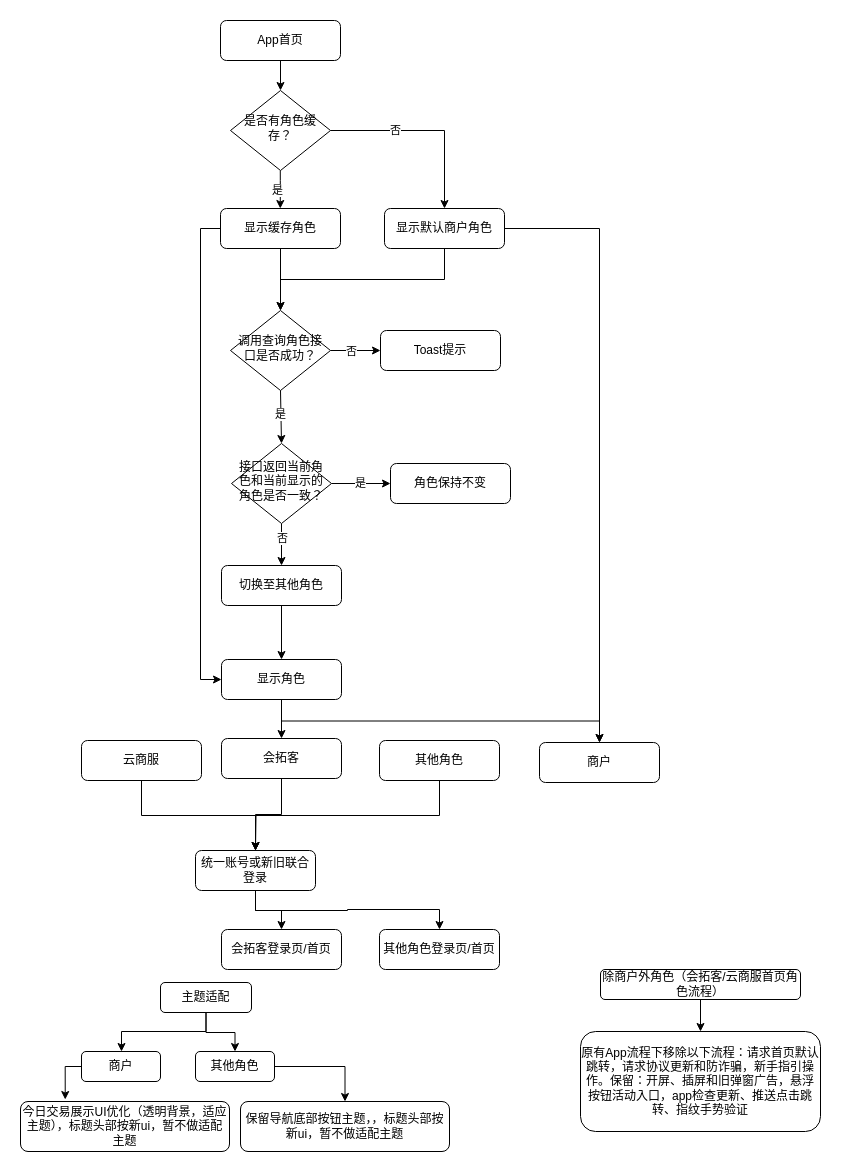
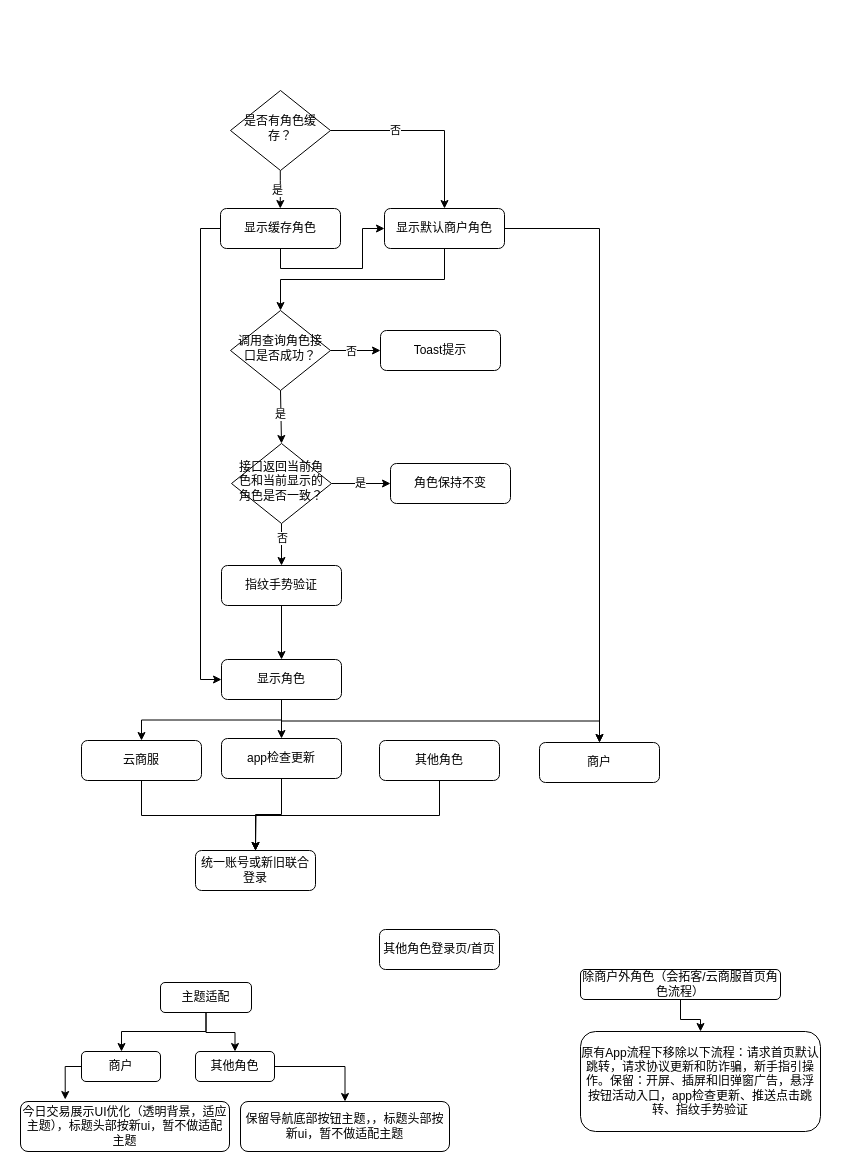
  <mxCell id="0" />
  <mxCell id="1" parent="0" />
- <mxCell id="2" style="edgeStyle=orthogonalEdgeStyle;rounded=0;orthogonalLoop=1;jettySize=auto;html=1;exitX=0.5;exitY=1;exitDx=0;exitDy=0;entryX=0.5;entryY=0;entryDx=0;entryDy=0;" edge="1" parent="1" source="3" target="6"><mxGeometry relative="1" as="geometry"><mxPoint x="279.5" y="78" as="targetPoint" /></mxGeometry></mxCell>
- <mxCell id="3" value="App首页" style="rounded=1;whiteSpace=wrap;html=1;fontSize=12;glass=0;strokeWidth=1;shadow=0;" parent="1" vertex="1"><mxGeometry x="220" y="20" width="120" height="40" as="geometry" /></mxCell>
  <mxCell id="4" style="edgeStyle=orthogonalEdgeStyle;rounded=0;orthogonalLoop=1;jettySize=auto;html=1;exitX=0.5;exitY=1;exitDx=0;exitDy=0;entryX=0.5;entryY=0;entryDx=0;entryDy=0;" edge="1" parent="1"><mxGeometry relative="1" as="geometry"><mxPoint x="279.79" y="170" as="sourcePoint" /><mxPoint x="279.79" y="208" as="targetPoint" /><Array as="points"><mxPoint x="279.79" y="180" /><mxPoint x="279.79" y="180" /></Array></mxGeometry></mxCell>
  <mxCell id="5" value="是" style="edgeLabel;html=1;align=center;verticalAlign=middle;resizable=0;points=[];" vertex="1" connectable="0" parent="4"><mxGeometry x="0.033" y="-3" relative="1" as="geometry"><mxPoint as="offset" /></mxGeometry></mxCell>
  <mxCell id="6" value="是否有角色缓存？" style="rhombus;whiteSpace=wrap;html=1;shadow=0;fontFamily=Helvetica;fontSize=12;align=center;strokeWidth=1;spacing=6;spacingTop=-4;" parent="1" vertex="1"><mxGeometry x="230" y="90" width="100" height="80" as="geometry" /></mxCell>
  <mxCell id="7" style="edgeStyle=orthogonalEdgeStyle;rounded=0;orthogonalLoop=1;jettySize=auto;html=1;exitX=0.5;exitY=1;exitDx=0;exitDy=0;entryX=0.5;entryY=0;entryDx=0;entryDy=0;" edge="1" parent="1" source="9" target="12"><mxGeometry relative="1" as="geometry" /></mxCell>
  <mxCell id="8" style="edgeStyle=orthogonalEdgeStyle;rounded=0;orthogonalLoop=1;jettySize=auto;html=1;exitX=1;exitY=0.5;exitDx=0;exitDy=0;" edge="1" parent="1" source="9" target="33"><mxGeometry relative="1" as="geometry" /></mxCell>
  <mxCell id="9" value="显示默认商户角色" style="rounded=1;whiteSpace=wrap;html=1;fontSize=12;glass=0;strokeWidth=1;shadow=0;" parent="1" vertex="1"><mxGeometry x="384" y="208" width="120" height="40" as="geometry" /></mxCell>
  <mxCell id="10" style="edgeStyle=orthogonalEdgeStyle;rounded=0;orthogonalLoop=1;jettySize=auto;html=1;exitX=1;exitY=0.5;exitDx=0;exitDy=0;" edge="1" parent="1" source="12" target="15"><mxGeometry relative="1" as="geometry" /></mxCell>
  <mxCell id="11" value="否" style="edgeLabel;html=1;align=center;verticalAlign=middle;resizable=0;points=[];" vertex="1" connectable="0" parent="10"><mxGeometry x="-0.189" relative="1" as="geometry"><mxPoint as="offset" /></mxGeometry></mxCell>
  <mxCell id="12" value="调用查询角色接口是否成功？" style="rhombus;whiteSpace=wrap;html=1;shadow=0;fontFamily=Helvetica;fontSize=12;align=center;strokeWidth=1;spacing=6;spacingTop=-4;" parent="1" vertex="1"><mxGeometry x="230" y="310" width="100" height="80" as="geometry" /></mxCell>
  <mxCell id="13" style="edgeStyle=orthogonalEdgeStyle;rounded=0;orthogonalLoop=1;jettySize=auto;html=1;exitX=0.5;exitY=1;exitDx=0;exitDy=0;entryX=0.5;entryY=0;entryDx=0;entryDy=0;" edge="1" parent="1" source="14" target="32"><mxGeometry relative="1" as="geometry" /></mxCell>
- <mxCell id="14" value="切换至其他角色" style="rounded=1;whiteSpace=wrap;html=1;fontSize=12;glass=0;strokeWidth=1;shadow=0;" parent="1" vertex="1"><mxGeometry x="221" y="565" width="120" height="40" as="geometry" /></mxCell>
+ <mxCell id="14" value="指纹手势验证" style="rounded=1;whiteSpace=wrap;html=1;fontSize=12;glass=0;strokeWidth=1;shadow=0;" parent="1" vertex="1"><mxGeometry x="221" y="565" width="120" height="40" as="geometry" /></mxCell>
  <mxCell id="15" value="Toast提示" style="rounded=1;whiteSpace=wrap;html=1;fontSize=12;glass=0;strokeWidth=1;shadow=0;" parent="1" vertex="1"><mxGeometry x="380" y="330" width="120" height="40" as="geometry" /></mxCell>
- <mxCell id="16" style="edgeStyle=orthogonalEdgeStyle;rounded=0;orthogonalLoop=1;jettySize=auto;html=1;exitX=0.5;exitY=1;exitDx=0;exitDy=0;entryX=0.5;entryY=0;entryDx=0;entryDy=0;" edge="1" parent="1" source="18" target="12"><mxGeometry relative="1" as="geometry" /></mxCell>
+ <mxCell id="16" style="edgeStyle=orthogonalEdgeStyle;rounded=0;orthogonalLoop=1;jettySize=auto;html=1;exitX=0.5;exitY=1;exitDx=0;exitDy=0;" edge="1" parent="1" source="18" target="9"><mxGeometry relative="1" as="geometry" /></mxCell>
  <mxCell id="17" style="edgeStyle=orthogonalEdgeStyle;rounded=0;orthogonalLoop=1;jettySize=auto;html=1;exitX=0;exitY=0.5;exitDx=0;exitDy=0;entryX=0;entryY=0.5;entryDx=0;entryDy=0;" edge="1" parent="1" source="18" target="32"><mxGeometry relative="1" as="geometry" /></mxCell>
  <mxCell id="18" value="显示缓存角色" style="rounded=1;whiteSpace=wrap;html=1;fontSize=12;glass=0;strokeWidth=1;shadow=0;" vertex="1" parent="1"><mxGeometry x="220" y="208" width="120" height="40" as="geometry" /></mxCell>
  <mxCell id="19" style="edgeStyle=orthogonalEdgeStyle;rounded=0;orthogonalLoop=1;jettySize=auto;html=1;exitX=1;exitY=0.5;exitDx=0;exitDy=0;entryX=0.5;entryY=0;entryDx=0;entryDy=0;" edge="1" parent="1" source="6" target="9"><mxGeometry relative="1" as="geometry"><mxPoint x="340" y="127.68" as="sourcePoint" /><mxPoint x="453" y="190" as="targetPoint" /></mxGeometry></mxCell>
  <mxCell id="20" value="否" style="edgeLabel;html=1;align=center;verticalAlign=middle;resizable=0;points=[];" vertex="1" connectable="0" parent="19"><mxGeometry x="-0.332" y="1" relative="1" as="geometry"><mxPoint as="offset" /></mxGeometry></mxCell>
  <mxCell id="21" style="edgeStyle=orthogonalEdgeStyle;rounded=0;orthogonalLoop=1;jettySize=auto;html=1;exitX=0.5;exitY=1;exitDx=0;exitDy=0;" edge="1" parent="1" source="25" target="14"><mxGeometry relative="1" as="geometry" /></mxCell>
  <mxCell id="22" value="否" style="edgeLabel;html=1;align=center;verticalAlign=middle;resizable=0;points=[];" vertex="1" connectable="0" parent="21"><mxGeometry x="-0.313" relative="1" as="geometry"><mxPoint as="offset" /></mxGeometry></mxCell>
  <mxCell id="23" style="edgeStyle=orthogonalEdgeStyle;rounded=0;orthogonalLoop=1;jettySize=auto;html=1;exitX=1;exitY=0.5;exitDx=0;exitDy=0;" edge="1" parent="1" source="25" target="28"><mxGeometry relative="1" as="geometry" /></mxCell>
  <mxCell id="24" value="是" style="edgeLabel;html=1;align=center;verticalAlign=middle;resizable=0;points=[];" vertex="1" connectable="0" parent="23"><mxGeometry x="-0.058" y="1" relative="1" as="geometry"><mxPoint as="offset" /></mxGeometry></mxCell>
  <mxCell id="25" value="接口返回当前角色和当前显示的角色是否一致？" style="rhombus;whiteSpace=wrap;html=1;shadow=0;fontFamily=Helvetica;fontSize=12;align=center;strokeWidth=1;spacing=6;spacingTop=-4;" vertex="1" parent="1"><mxGeometry x="231" y="443" width="100" height="80" as="geometry" /></mxCell>
  <mxCell id="26" style="edgeStyle=orthogonalEdgeStyle;rounded=0;orthogonalLoop=1;jettySize=auto;html=1;entryX=0.5;entryY=0;entryDx=0;entryDy=0;" edge="1" parent="1" target="25"><mxGeometry relative="1" as="geometry"><mxPoint x="280" y="390" as="sourcePoint" /><mxPoint x="280.29" y="436" as="targetPoint" /><Array as="points" /></mxGeometry></mxCell>
  <mxCell id="27" value="是" style="edgeLabel;html=1;align=center;verticalAlign=middle;resizable=0;points=[];" vertex="1" connectable="0" parent="26"><mxGeometry x="-0.145" y="-1" relative="1" as="geometry"><mxPoint as="offset" /></mxGeometry></mxCell>
  <mxCell id="28" value="角色保持不变" style="rounded=1;whiteSpace=wrap;html=1;fontSize=12;glass=0;strokeWidth=1;shadow=0;" vertex="1" parent="1"><mxGeometry x="390" y="463" width="120" height="40" as="geometry" /></mxCell>
+ <mxCell id="29" style="edgeStyle=orthogonalEdgeStyle;rounded=0;orthogonalLoop=1;jettySize=auto;html=1;exitX=0.5;exitY=1;exitDx=0;exitDy=0;" edge="1" parent="1" source="32" target="35"><mxGeometry relative="1" as="geometry" /></mxCell>
  <mxCell id="30" style="edgeStyle=orthogonalEdgeStyle;rounded=0;orthogonalLoop=1;jettySize=auto;html=1;exitX=0.5;exitY=1;exitDx=0;exitDy=0;" edge="1" parent="1" source="32" target="37"><mxGeometry relative="1" as="geometry" /></mxCell>
  <mxCell id="31" style="edgeStyle=orthogonalEdgeStyle;rounded=0;orthogonalLoop=1;jettySize=auto;html=1;exitX=0.5;exitY=1;exitDx=0;exitDy=0;" edge="1" parent="1" source="32" target="33"><mxGeometry relative="1" as="geometry" /></mxCell>
  <mxCell id="32" value="显示角色" style="rounded=1;whiteSpace=wrap;html=1;fontSize=12;glass=0;strokeWidth=1;shadow=0;" vertex="1" parent="1"><mxGeometry x="221" y="659" width="120" height="40" as="geometry" /></mxCell>
  <mxCell id="33" value="商户" style="rounded=1;whiteSpace=wrap;html=1;fontSize=12;glass=0;strokeWidth=1;shadow=0;" vertex="1" parent="1"><mxGeometry x="539" y="742" width="120" height="40" as="geometry" /></mxCell>
  <mxCell id="34" style="edgeStyle=orthogonalEdgeStyle;rounded=0;orthogonalLoop=1;jettySize=auto;html=1;exitX=0.5;exitY=1;exitDx=0;exitDy=0;" edge="1" parent="1" source="35"><mxGeometry relative="1" as="geometry"><mxPoint x="255" y="850" as="targetPoint" /></mxGeometry></mxCell>
  <mxCell id="35" value="云商服" style="rounded=1;whiteSpace=wrap;html=1;fontSize=12;glass=0;strokeWidth=1;shadow=0;" vertex="1" parent="1"><mxGeometry x="81" y="740" width="120" height="40" as="geometry" /></mxCell>
  <mxCell id="36" style="edgeStyle=orthogonalEdgeStyle;rounded=0;orthogonalLoop=1;jettySize=auto;html=1;exitX=0.5;exitY=1;exitDx=0;exitDy=0;entryX=0.5;entryY=0;entryDx=0;entryDy=0;" edge="1" parent="1" source="37" target="40"><mxGeometry relative="1" as="geometry" /></mxCell>
- <mxCell id="37" value="会拓客" style="rounded=1;whiteSpace=wrap;html=1;fontSize=12;glass=0;strokeWidth=1;shadow=0;" vertex="1" parent="1"><mxGeometry x="221" y="738" width="120" height="40" as="geometry" /></mxCell>
- <mxCell id="38" style="edgeStyle=orthogonalEdgeStyle;rounded=0;orthogonalLoop=1;jettySize=auto;html=1;exitX=0.5;exitY=1;exitDx=0;exitDy=0;" edge="1" parent="1" source="40" target="43"><mxGeometry relative="1" as="geometry" /></mxCell>
- <mxCell id="39" style="edgeStyle=orthogonalEdgeStyle;rounded=0;orthogonalLoop=1;jettySize=auto;html=1;exitX=0.5;exitY=1;exitDx=0;exitDy=0;" edge="1" parent="1" source="40" target="44"><mxGeometry relative="1" as="geometry" /></mxCell>
+ <mxCell id="37" value="app检查更新" style="rounded=1;whiteSpace=wrap;html=1;fontSize=12;glass=0;strokeWidth=1;shadow=0;" vertex="1" parent="1"><mxGeometry x="221" y="738" width="120" height="40" as="geometry" /></mxCell>
  <mxCell id="40" value="统一账号或新旧联合登录" style="rounded=1;whiteSpace=wrap;html=1;fontSize=12;glass=0;strokeWidth=1;shadow=0;" vertex="1" parent="1"><mxGeometry x="195" y="850" width="120" height="40" as="geometry" /></mxCell>
  <mxCell id="41" style="edgeStyle=orthogonalEdgeStyle;rounded=0;orthogonalLoop=1;jettySize=auto;html=1;exitX=0.5;exitY=1;exitDx=0;exitDy=0;" edge="1" parent="1" source="42" target="40"><mxGeometry relative="1" as="geometry" /></mxCell>
  <mxCell id="42" value="其他角色" style="rounded=1;whiteSpace=wrap;html=1;fontSize=12;glass=0;strokeWidth=1;shadow=0;" vertex="1" parent="1"><mxGeometry x="379" y="740" width="120" height="40" as="geometry" /></mxCell>
- <mxCell id="43" value="会拓客登录页/首页" style="rounded=1;whiteSpace=wrap;html=1;fontSize=12;glass=0;strokeWidth=1;shadow=0;" vertex="1" parent="1"><mxGeometry x="221" y="929" width="120" height="40" as="geometry" /></mxCell>
  <mxCell id="44" value="其他角色登录页/首页" style="rounded=1;whiteSpace=wrap;html=1;fontSize=12;glass=0;strokeWidth=1;shadow=0;" vertex="1" parent="1"><mxGeometry x="379" y="929" width="120" height="40" as="geometry" /></mxCell>
  <mxCell id="45" style="edgeStyle=orthogonalEdgeStyle;rounded=0;orthogonalLoop=1;jettySize=auto;html=1;exitX=0.5;exitY=1;exitDx=0;exitDy=0;" edge="1" parent="1" source="47" target="48"><mxGeometry relative="1" as="geometry"><Array as="points"><mxPoint x="205" y="1031" /><mxPoint x="121" y="1031" /></Array></mxGeometry></mxCell>
  <mxCell id="46" style="edgeStyle=orthogonalEdgeStyle;rounded=0;orthogonalLoop=1;jettySize=auto;html=1;exitX=0.5;exitY=1;exitDx=0;exitDy=0;" edge="1" parent="1" source="47" target="50"><mxGeometry relative="1" as="geometry" /></mxCell>
  <mxCell id="47" value="主题适配" style="rounded=1;whiteSpace=wrap;html=1;fontSize=12;glass=0;strokeWidth=1;shadow=0;" vertex="1" parent="1"><mxGeometry x="160" y="982" width="91" height="30" as="geometry" /></mxCell>
  <mxCell id="48" value="商户" style="rounded=1;whiteSpace=wrap;html=1;fontSize=12;glass=0;strokeWidth=1;shadow=0;" vertex="1" parent="1"><mxGeometry x="81" y="1051" width="79" height="30" as="geometry" /></mxCell>
  <mxCell id="49" style="edgeStyle=orthogonalEdgeStyle;rounded=0;orthogonalLoop=1;jettySize=auto;html=1;exitX=1;exitY=0.5;exitDx=0;exitDy=0;" edge="1" parent="1" source="50" target="52"><mxGeometry relative="1" as="geometry" /></mxCell>
  <mxCell id="50" value="其他角色" style="rounded=1;whiteSpace=wrap;html=1;fontSize=12;glass=0;strokeWidth=1;shadow=0;" vertex="1" parent="1"><mxGeometry x="195" y="1051" width="79" height="30" as="geometry" /></mxCell>
  <mxCell id="51" value="今日交易展示UI优化（透明背景，适应主题），标题头部按新ui，暂不做适配主题" style="rounded=1;whiteSpace=wrap;html=1;fontSize=12;glass=0;strokeWidth=1;shadow=0;" vertex="1" parent="1"><mxGeometry y="1101" width="209" height="50" as="geometry" x="20" /></mxCell>
  <mxCell id="52" value="保留导航底部按钮主题，，标题头部按新ui，暂不做适配主题" style="rounded=1;whiteSpace=wrap;html=1;fontSize=12;glass=0;strokeWidth=1;shadow=0;" vertex="1" parent="1"><mxGeometry x="240" y="1101" width="209" height="50" as="geometry" /></mxCell>
  <mxCell id="53" style="edgeStyle=orthogonalEdgeStyle;rounded=0;orthogonalLoop=1;jettySize=auto;html=1;exitX=0;exitY=0.5;exitDx=0;exitDy=0;entryX=0.214;entryY=-0.04;entryDx=0;entryDy=0;entryPerimeter=0;" edge="1" parent="1" source="48" target="51"><mxGeometry relative="1" as="geometry" /></mxCell>
  <mxCell id="54" style="edgeStyle=orthogonalEdgeStyle;rounded=0;orthogonalLoop=1;jettySize=auto;html=1;exitX=0.5;exitY=1;exitDx=0;exitDy=0;" edge="1" parent="1" source="55" target="56"><mxGeometry relative="1" as="geometry" /></mxCell>
- <mxCell id="55" value="除商户外角色（会拓客/云商服首页角色流程）" style="rounded=1;whiteSpace=wrap;html=1;fontSize=12;glass=0;strokeWidth=1;shadow=0;" vertex="1" parent="1"><mxGeometry x="600" y="969" width="200" height="30" as="geometry" /></mxCell>
+ <mxCell id="55" value="除商户外角色（会拓客/云商服首页角色流程）" style="rounded=1;whiteSpace=wrap;html=1;fontSize=12;glass=0;strokeWidth=1;shadow=0;" vertex="1" parent="1"><mxGeometry x="580" y="969" width="200" height="30" as="geometry" /></mxCell>
  <mxCell id="56" value="原有App流程下移除以下流程：请求首页默认跳转，请求协议更新和防诈骗，新手指引操作。保留：开屏、插屏和旧弹窗广告，悬浮按钮活动入口，app检查更新、推送点击跳转、指纹手势验证" style="rounded=1;whiteSpace=wrap;html=1;fontSize=12;glass=0;strokeWidth=1;shadow=0;" vertex="1" parent="1"><mxGeometry x="580" y="1031" width="240" height="100" as="geometry" /></mxCell>
